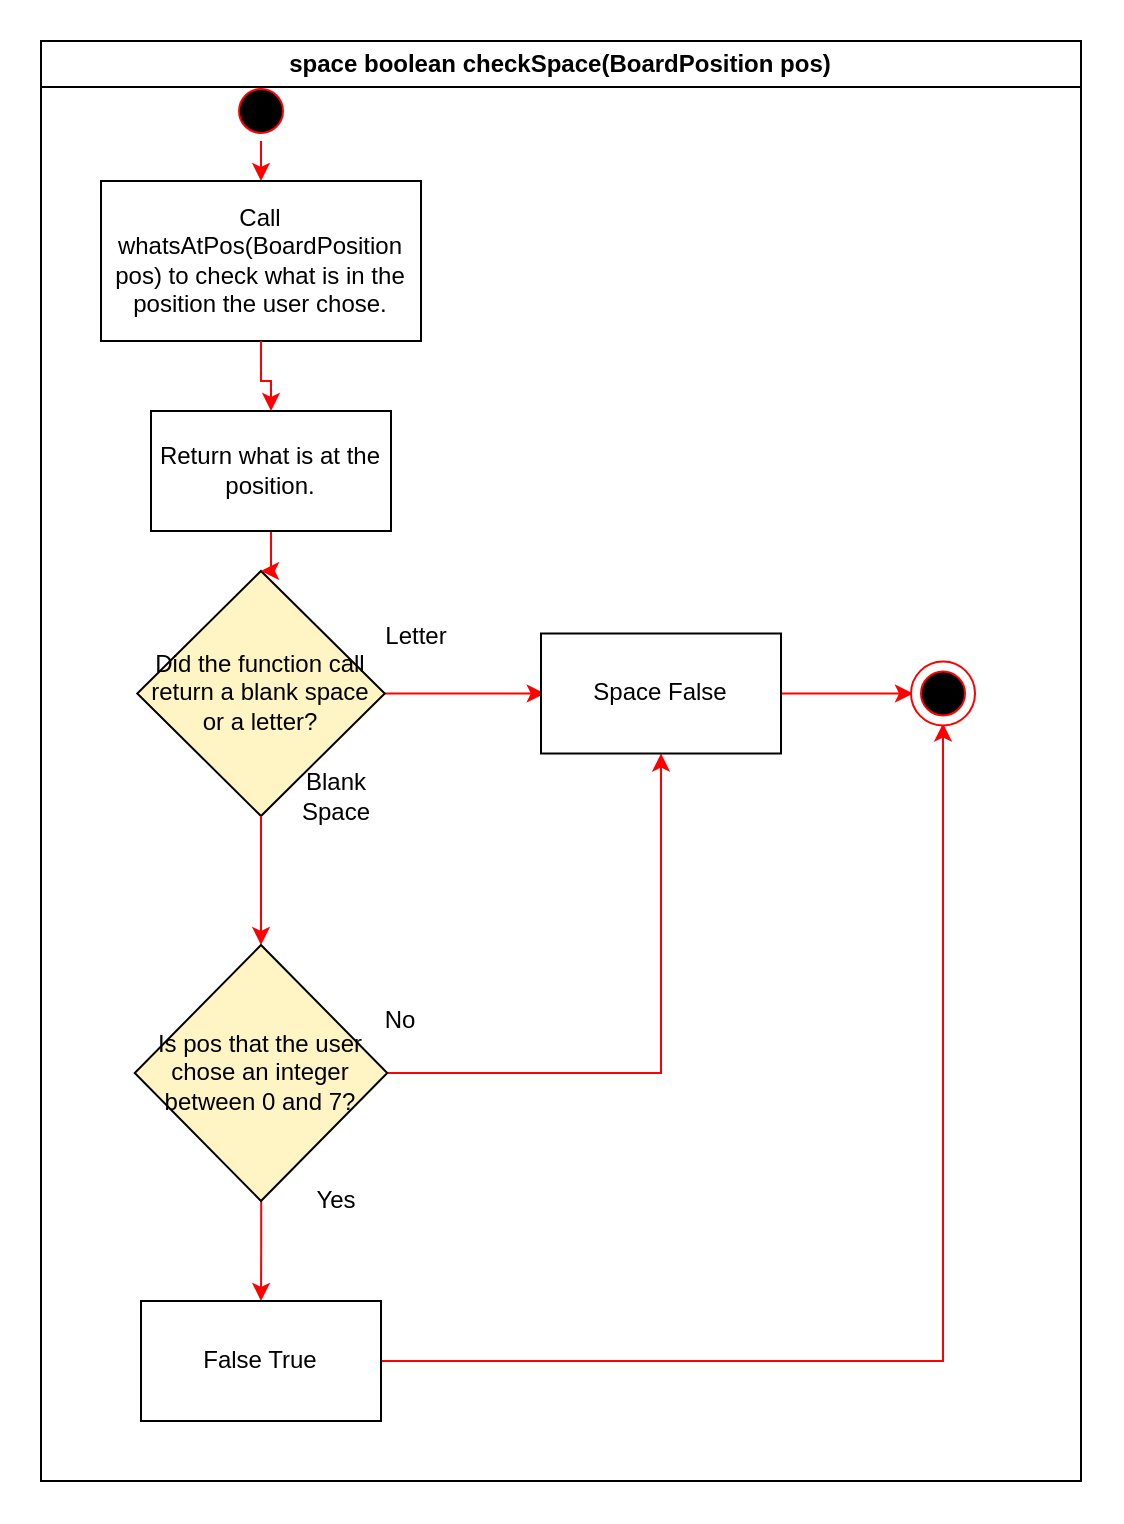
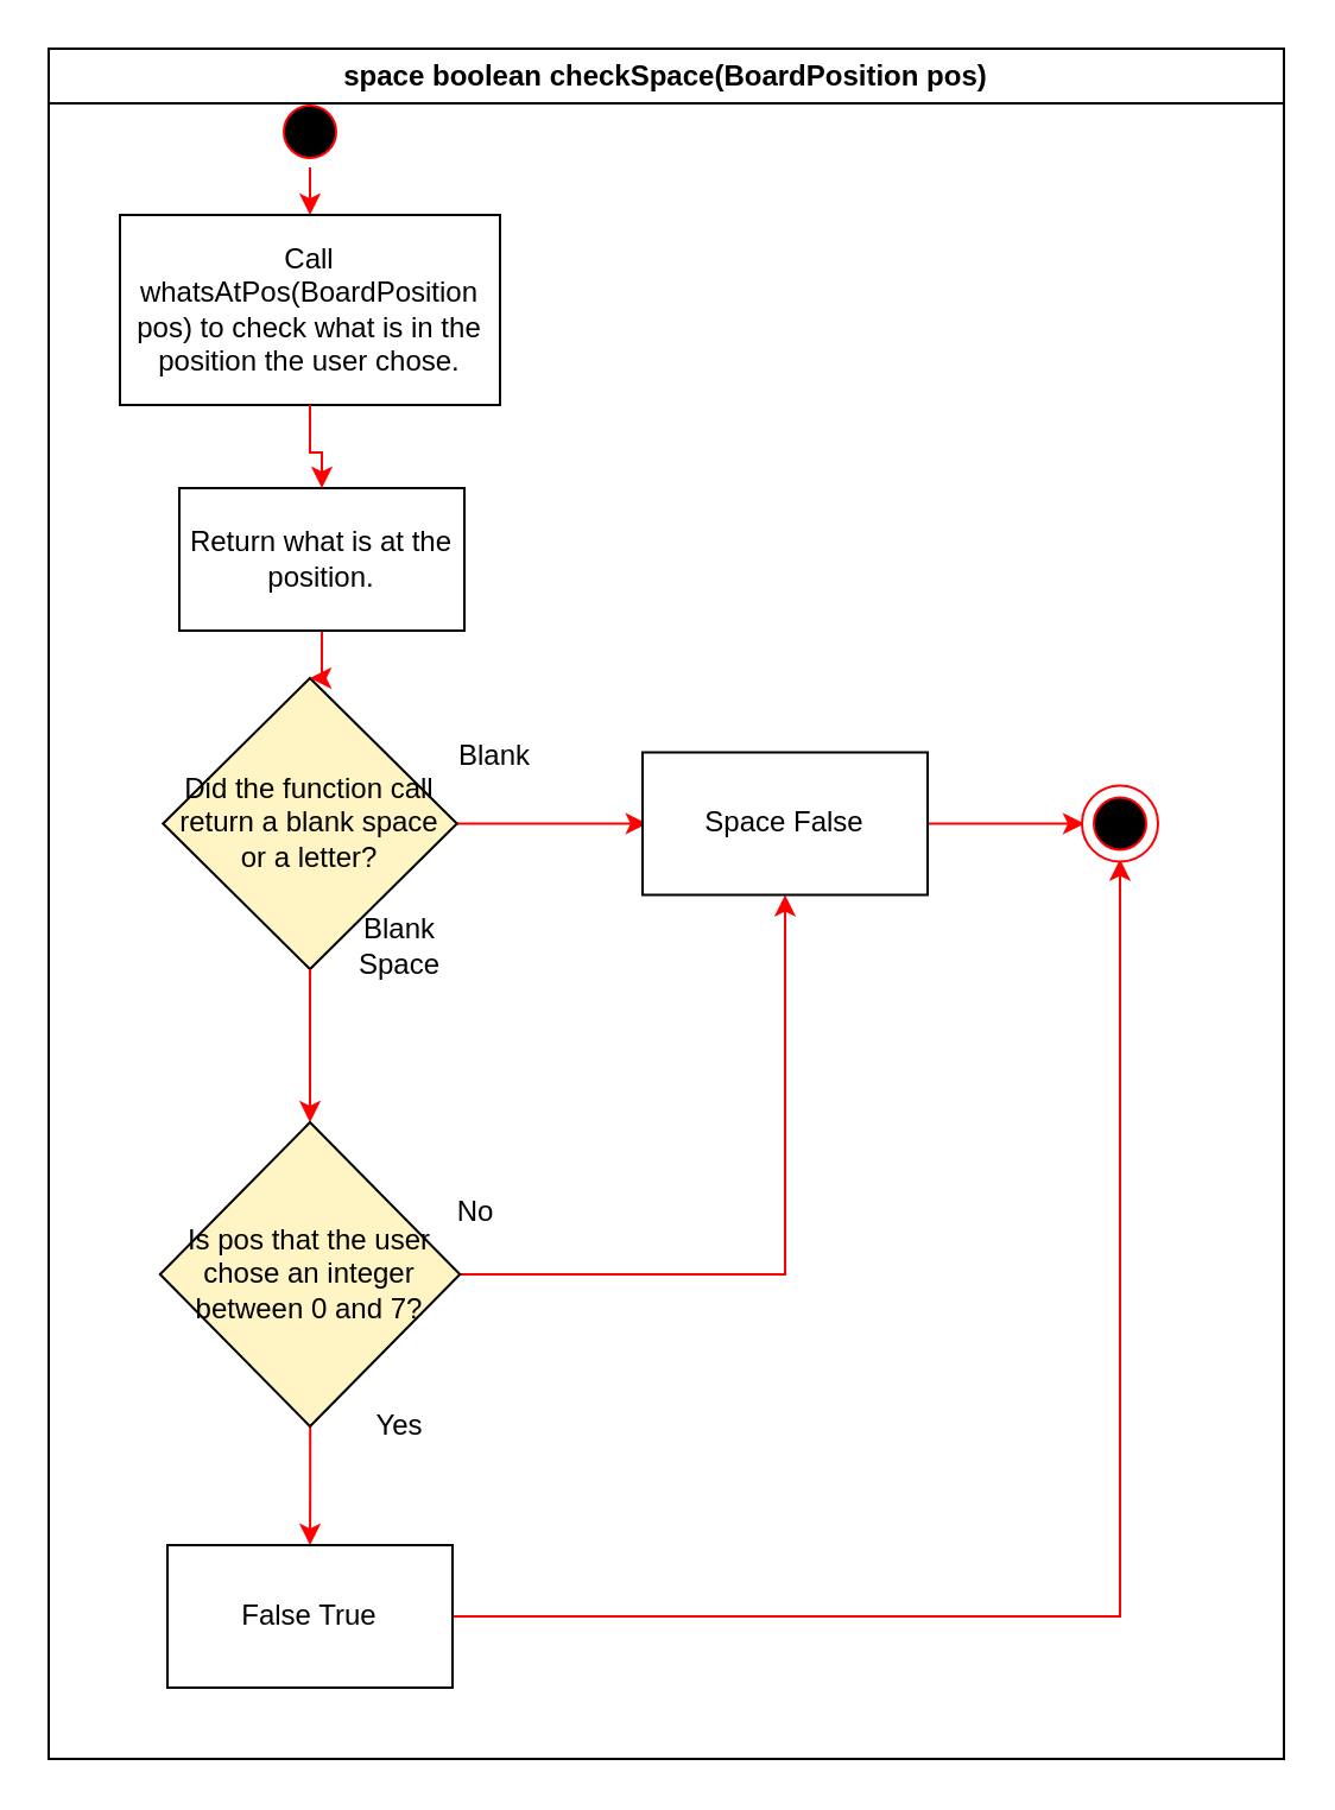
  <mxCell id="0" />
  <mxCell id="1" parent="0" />
  <mxCell id="2" value="space boolean checkSpace(BoardPosition pos)" style="swimlane;whiteSpace=wrap" parent="1" vertex="1"><mxGeometry x="20" y="20" width="520" height="720" as="geometry"><mxRectangle x="530" y="40" width="300" height="23" as="alternateBounds" /></mxGeometry></mxCell>
  <mxCell id="3" value="" style="edgeStyle=orthogonalEdgeStyle;rounded=0;orthogonalLoop=1;jettySize=auto;html=1;strokeColor=#FF0000;" parent="2" source="4" edge="1"><mxGeometry relative="1" as="geometry"><mxPoint x="110" y="70" as="targetPoint" /></mxGeometry></mxCell>
  <mxCell id="4" value="" style="ellipse;shape=startState;fillColor=#000000;strokeColor=#ff0000;" parent="2" vertex="1"><mxGeometry x="95" y="20" width="30" height="30" as="geometry" /></mxCell>
  <mxCell id="5" value="Blank Space" style="text;html=1;strokeColor=none;fillColor=none;align=center;verticalAlign=middle;whiteSpace=wrap;rounded=0;" parent="2" vertex="1"><mxGeometry x="128.12" y="367.5" width="40" height="20" as="geometry" /></mxCell>
- <mxCell id="6" value="Letter" style="text;html=1;strokeColor=none;fillColor=none;align=center;verticalAlign=middle;whiteSpace=wrap;rounded=0;" parent="2" vertex="1"><mxGeometry x="168.12" y="287.5" width="40" height="20" as="geometry" /></mxCell>
+ <mxCell id="6" value="Blank" style="text;html=1;strokeColor=none;fillColor=none;align=center;verticalAlign=middle;whiteSpace=wrap;rounded=0;" parent="2" vertex="1"><mxGeometry x="168.12" y="287.5" width="40" height="20" as="geometry" /></mxCell>
  <mxCell id="7" value="" style="edgeStyle=orthogonalEdgeStyle;rounded=0;orthogonalLoop=1;jettySize=auto;html=1;strokeColor=#FF0000;" edge="1" parent="2" source="8"><mxGeometry relative="1" as="geometry"><mxPoint x="251.88" y="326.25" as="targetPoint" /></mxGeometry></mxCell>
  <mxCell id="8" value="&lt;span&gt;Did the function call return a blank space or a letter?&lt;/span&gt;" style="rhombus;whiteSpace=wrap;html=1;fillColor=#FFF4C3;" parent="2" vertex="1"><mxGeometry x="48.13" y="265" width="123.75" height="122.5" as="geometry" /></mxCell>
  <mxCell id="9" value="" style="endArrow=classic;html=1;strokeColor=#FF0000;exitX=0.5;exitY=1;exitDx=0;exitDy=0;entryX=0.5;entryY=0;entryDx=0;entryDy=0;" parent="2" source="8" target="12" edge="1"><mxGeometry width="50" height="50" relative="1" as="geometry"><mxPoint x="150.62" y="392.5" as="sourcePoint" /><mxPoint x="113.12" y="453" as="targetPoint" /></mxGeometry></mxCell>
  <mxCell id="10" value="" style="edgeStyle=orthogonalEdgeStyle;rounded=0;orthogonalLoop=1;jettySize=auto;html=1;strokeColor=#FF0000;entryX=0.5;entryY=1;entryDx=0;entryDy=0;" edge="1" parent="2" source="12" target="20"><mxGeometry relative="1" as="geometry"><mxPoint x="258.12" y="516" as="targetPoint" /></mxGeometry></mxCell>
  <mxCell id="11" value="" style="edgeStyle=orthogonalEdgeStyle;rounded=0;orthogonalLoop=1;jettySize=auto;html=1;strokeColor=#FF0000;entryX=0.5;entryY=0;entryDx=0;entryDy=0;" edge="1" parent="2" source="12" target="22"><mxGeometry relative="1" as="geometry"><mxPoint x="110" y="660" as="targetPoint" /></mxGeometry></mxCell>
  <mxCell id="12" value="Is pos that the user chose an integer between 0 and 7?" style="rhombus;whiteSpace=wrap;html=1;fillColor=#FFF4C3;" parent="2" vertex="1"><mxGeometry x="46.88" y="452" width="126.25" height="128" as="geometry" /></mxCell>
  <mxCell id="13" value="No" style="text;html=1;strokeColor=none;fillColor=none;align=center;verticalAlign=middle;whiteSpace=wrap;rounded=0;" parent="2" vertex="1"><mxGeometry x="160" y="480" width="40" height="20" as="geometry" /></mxCell>
  <mxCell id="14" value="Call whatsAtPos(BoardPosition pos) to check what is in the position the user chose." style="rounded=0;whiteSpace=wrap;html=1;" vertex="1" parent="2"><mxGeometry x="30" y="70" width="160" height="80" as="geometry" /></mxCell>
  <mxCell id="15" value="Yes" style="text;html=1;strokeColor=none;fillColor=none;align=center;verticalAlign=middle;whiteSpace=wrap;rounded=0;" vertex="1" parent="2"><mxGeometry x="128.12" y="570" width="40" height="20" as="geometry" /></mxCell>
  <mxCell id="16" value="" style="edgeStyle=orthogonalEdgeStyle;rounded=0;orthogonalLoop=1;jettySize=auto;html=1;strokeColor=#FF0000;" edge="1" parent="2" source="17" target="8"><mxGeometry relative="1" as="geometry" /></mxCell>
  <mxCell id="17" value="Return what is at the position." style="rounded=0;whiteSpace=wrap;html=1;" vertex="1" parent="2"><mxGeometry x="55" y="185" width="120" height="60" as="geometry" /></mxCell>
  <mxCell id="18" value="" style="edgeStyle=orthogonalEdgeStyle;rounded=0;orthogonalLoop=1;jettySize=auto;html=1;strokeColor=#FF0000;" edge="1" parent="2" source="14" target="17"><mxGeometry relative="1" as="geometry"><mxPoint x="410" y="190" as="targetPoint" /></mxGeometry></mxCell>
  <mxCell id="19" value="" style="edgeStyle=orthogonalEdgeStyle;rounded=0;orthogonalLoop=1;jettySize=auto;html=1;strokeColor=#FF0000;" edge="1" parent="2" source="20" target="25"><mxGeometry relative="1" as="geometry" /></mxCell>
  <mxCell id="20" value="Space False" style="rounded=0;whiteSpace=wrap;html=1;" vertex="1" parent="2"><mxGeometry x="250" y="296.25" width="120" height="60" as="geometry" /></mxCell>
  <mxCell id="21" style="edgeStyle=orthogonalEdgeStyle;rounded=0;orthogonalLoop=1;jettySize=auto;html=1;exitX=1;exitY=0.5;exitDx=0;exitDy=0;entryX=0.5;entryY=1;entryDx=0;entryDy=0;strokeColor=#FF0000;" edge="1" parent="2" source="22" target="25"><mxGeometry relative="1" as="geometry" /></mxCell>
  <mxCell id="22" value="False True" style="rounded=0;whiteSpace=wrap;html=1;fontColor=#000000;" vertex="1" parent="2"><mxGeometry x="50.0" y="630" width="120" height="60" as="geometry" /></mxCell>
  <mxCell id="23" value="" style="group" vertex="1" connectable="0" parent="2"><mxGeometry x="435" y="310.25" width="32" height="32" as="geometry" /></mxCell>
  <mxCell id="24" value="" style="ellipse;whiteSpace=wrap;html=1;aspect=fixed;fillColor=#ffffff;strokeColor=#FF0000;" vertex="1" parent="23"><mxGeometry width="32" height="32" as="geometry" /></mxCell>
  <mxCell id="25" value="" style="ellipse;shape=startState;fillColor=#000000;strokeColor=#ff0000;" vertex="1" parent="23"><mxGeometry x="1" y="1" width="30" height="30" as="geometry" /></mxCell>
